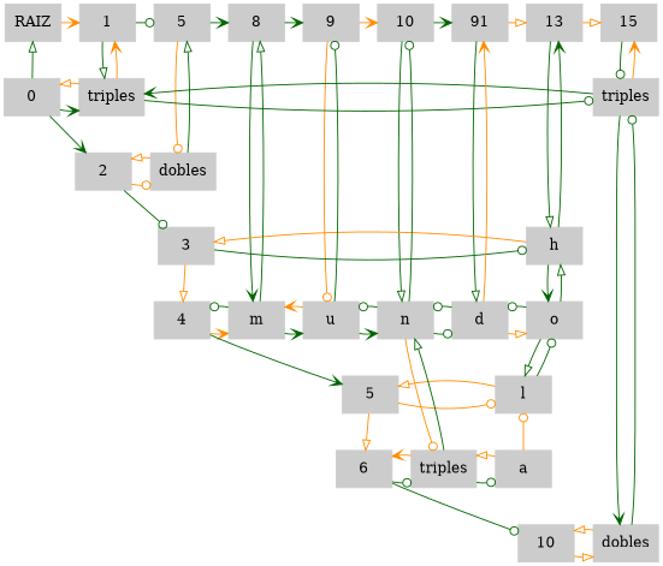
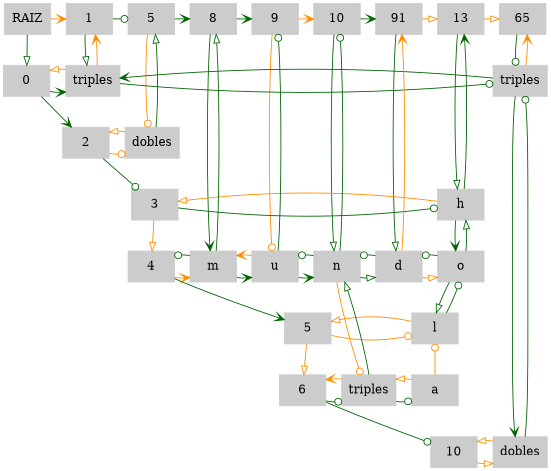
  digraph {
    rankdir=UD
    node [color=Gray80 shape=box style=filled]
    edge [arrowhead=onormal color=darkgreen]
    n1 [label=RAIZ]
    n2 [label=1]
    n3 [label=5]
    n4 [label=8]
    n5 [label=9]
    n6 [label=10]
    n7 [label=91]
    n8 [label=13]
-   n9 [label=15]
+   n9 [label=65]
    n10 [label=0]
    n11 [label=triples]
    n12 [label=triples]
    n13 [label=2]
    n14 [label=dobles]
    n15 [label=3]
    n16 [label=h]
    n17 [label=4]
    n18 [label=m]
    n19 [label=u]
    n20 [label=n]
    n21 [label=d]
    n22 [label=o]
    n23 [label=5]
    n24 [label=l]
    n25 [label=6]
    n26 [label=triples]
    n27 [label=a]
    n28 [label=10]
    n29 [label=dobles]
    subgraph sub_1 {
      rank=same
      n1
      n2
      n3
      n4
      n5
      n6
      n7
      n8
      n9
    }
    subgraph sub_2 {
      rank=same
      n10
      n11
      n12
    }
    subgraph sub_3 {
      rank=same
      n13
      n14
    }
    subgraph sub_4 {
      rank=same
      n15
      n16
    }
    subgraph sub_5 {
      rank=same
      n17
      n18
      n19
      n20
      n21
      n22
    }
    subgraph sub_6 {
      rank=same
      n23
      n24
    }
    subgraph sub_7 {
      rank=same
      n25
      n26
      n27
    }
    subgraph sub_8 {
      rank=same
      n28
      n29
    }
    subgraph sub_9 {
      rank=main
      n2
      n11
    }
    subgraph sub_10 {
      rank=main
      n3
      n14
    }
    subgraph sub_11 {
      rank=main
      n4
      n18
    }
    subgraph sub_12 {
      rank=main
      n5
      n19
    }
    subgraph sub_13 {
      rank=main
      n6
      n20
      n26
    }
    subgraph sub_14 {
      rank=main
      n7
      n21
    }
    subgraph sub_15 {
      rank=main
      n8
      n16
      n22
      n24
      n27
    }
    subgraph sub_16 {
      rank=main
      n9
      n12
      n29
    }
    n1 -> n2 [arrowhead=vee color=darkorange]
-   n10 -> n1
+   n1 -> n10
    n2 -> n3 [arrowhead=odot]
    n2 -> n11
    n3 -> n4 [arrowhead=vee]
    n3 -> n14 [arrowhead=odot color=darkorange]
    n4 -> n5 [arrowhead=vee]
    n4 -> n18 [arrowhead=vee]
    n5 -> n6 [arrowhead=vee color=darkorange]
    n5 -> n19 [arrowhead=odot color=darkorange]
    n6 -> n7 [arrowhead=vee]
    n6 -> n20
    n7 -> n8 [color=darkorange]
    n7 -> n21
    n8 -> n9 [color=darkorange]
    n8 -> n16
    n9 -> n12 [arrowhead=odot]
    n10 -> n11 [arrowhead=vee]
    n10 -> n13 [arrowhead=vee]
    n11 -> n2 [arrowhead=vee color=darkorange]
    n11 -> n10 [color=darkorange]
    n11 -> n12 [arrowhead=odot]
    n12 -> n9 [arrowhead=vee color=darkorange]
    n12 -> n11 [arrowhead=vee]
    n12 -> n29 [arrowhead=vee]
    n13 -> n14 [arrowhead=odot color=darkorange]
    n13 -> n15 [arrowhead=odot]
    n14 -> n3
    n14 -> n13 [color=darkorange]
    n15 -> n16 [arrowhead=odot]
    n15 -> n17 [color=darkorange]
    n16 -> n8 [arrowhead=vee]
    n16 -> n15 [color=darkorange]
    n16 -> n22 [arrowhead=vee]
    n17 -> n18 [arrowhead=vee color=darkorange]
    n17 -> n23 [arrowhead=vee]
    n18 -> n4
    n18 -> n17 [arrowhead=odot]
    n18 -> n19 [arrowhead=vee]
    n19 -> n5 [arrowhead=odot]
    n19 -> n18 [arrowhead=vee color=darkorange]
    n19 -> n20 [arrowhead=vee]
    n20 -> n6 [arrowhead=odot]
    n20 -> n19 [arrowhead=odot]
-   n20 -> n21 [arrowhead=odot]
+   n20 -> n21
    n20 -> n26 [arrowhead=odot color=darkorange]
    n21 -> n7 [arrowhead=vee color=darkorange]
    n21 -> n20 [arrowhead=odot]
    n21 -> n22 [color=darkorange]
    n22 -> n16
    n22 -> n21 [arrowhead=odot]
    n22 -> n24
    n23 -> n24 [arrowhead=odot color=darkorange]
    n23 -> n25 [color=darkorange]
    n24 -> n22 [arrowhead=odot]
    n24 -> n23 [color=darkorange]
    n25 -> n26 [arrowhead=odot]
    n25 -> n28 [arrowhead=odot]
    n26 -> n20
    n26 -> n25 [arrowhead=vee color=darkorange]
    n26 -> n27 [arrowhead=odot]
    n27 -> n24 [arrowhead=odot color=darkorange]
    n27 -> n26 [color=darkorange]
    n28 -> n29 [color=darkorange]
    n29 -> n12 [arrowhead=odot]
    n29 -> n28 [color=darkorange]
  }
